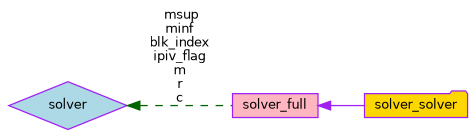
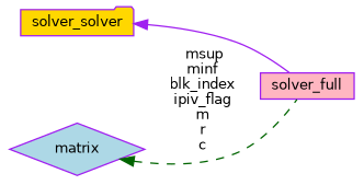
  digraph {
    rankdir=LR
    node [color=purple fontname=Helvetica fontsize=10 style=filled]
    edge [dir=back fontname=Helvetica fontsize=10 labelfontname=Helvetica labelfontsize=10]
    n1 [fillcolor=lightpink fontcolor=black height=0.2 label=solver_full shape=box width=0.4]
    n2 [fillcolor=gold height=0.2 label=solver_solver shape=folder width=0.4]
-   n3 [fillcolor=lightblue height=0.2 label=solver shape=diamond width=0.4]
-   n1 -> n2 [color=purple style=solid]
+   n3 [fillcolor=lightblue height=0.2 label=matrix shape=diamond width=0.4]
+   n2 -> n1 [color=purple style=solid]
    n3 -> n1 [color=darkgreen label=" msup\nminf\nblk_index\nipiv_flag\nm\nr\nc" style=dashed]
  }
